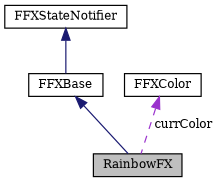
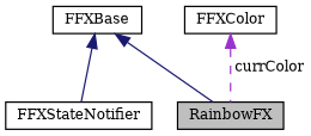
  digraph {
    fontname="DejaVu Serif"
    node [color=black fillcolor=white fontname="DejaVu Serif" fontsize=10 shape=record style=filled]
    edge [color=midnightblue dir=back fontname="DejaVu Serif" fontsize=10 labelfontname=Helvetica labelfontsize=10 style=solid]
    n1 [fillcolor=grey75 fontcolor=black height=0.2 label=RainbowFX width=0.4]
    n2 [height=0.2 label=FFXBase width=0.4]
    n3 [height=0.2 label=FFXStateNotifier width=0.4]
    n4 [height=0.2 label=FFXColor width=0.4]
    n2 -> n1
-   n3 -> n2
+   n2 -> n3
    n4 -> n1 [color=darkorchid3 label=" currColor" style=dashed]
  }
